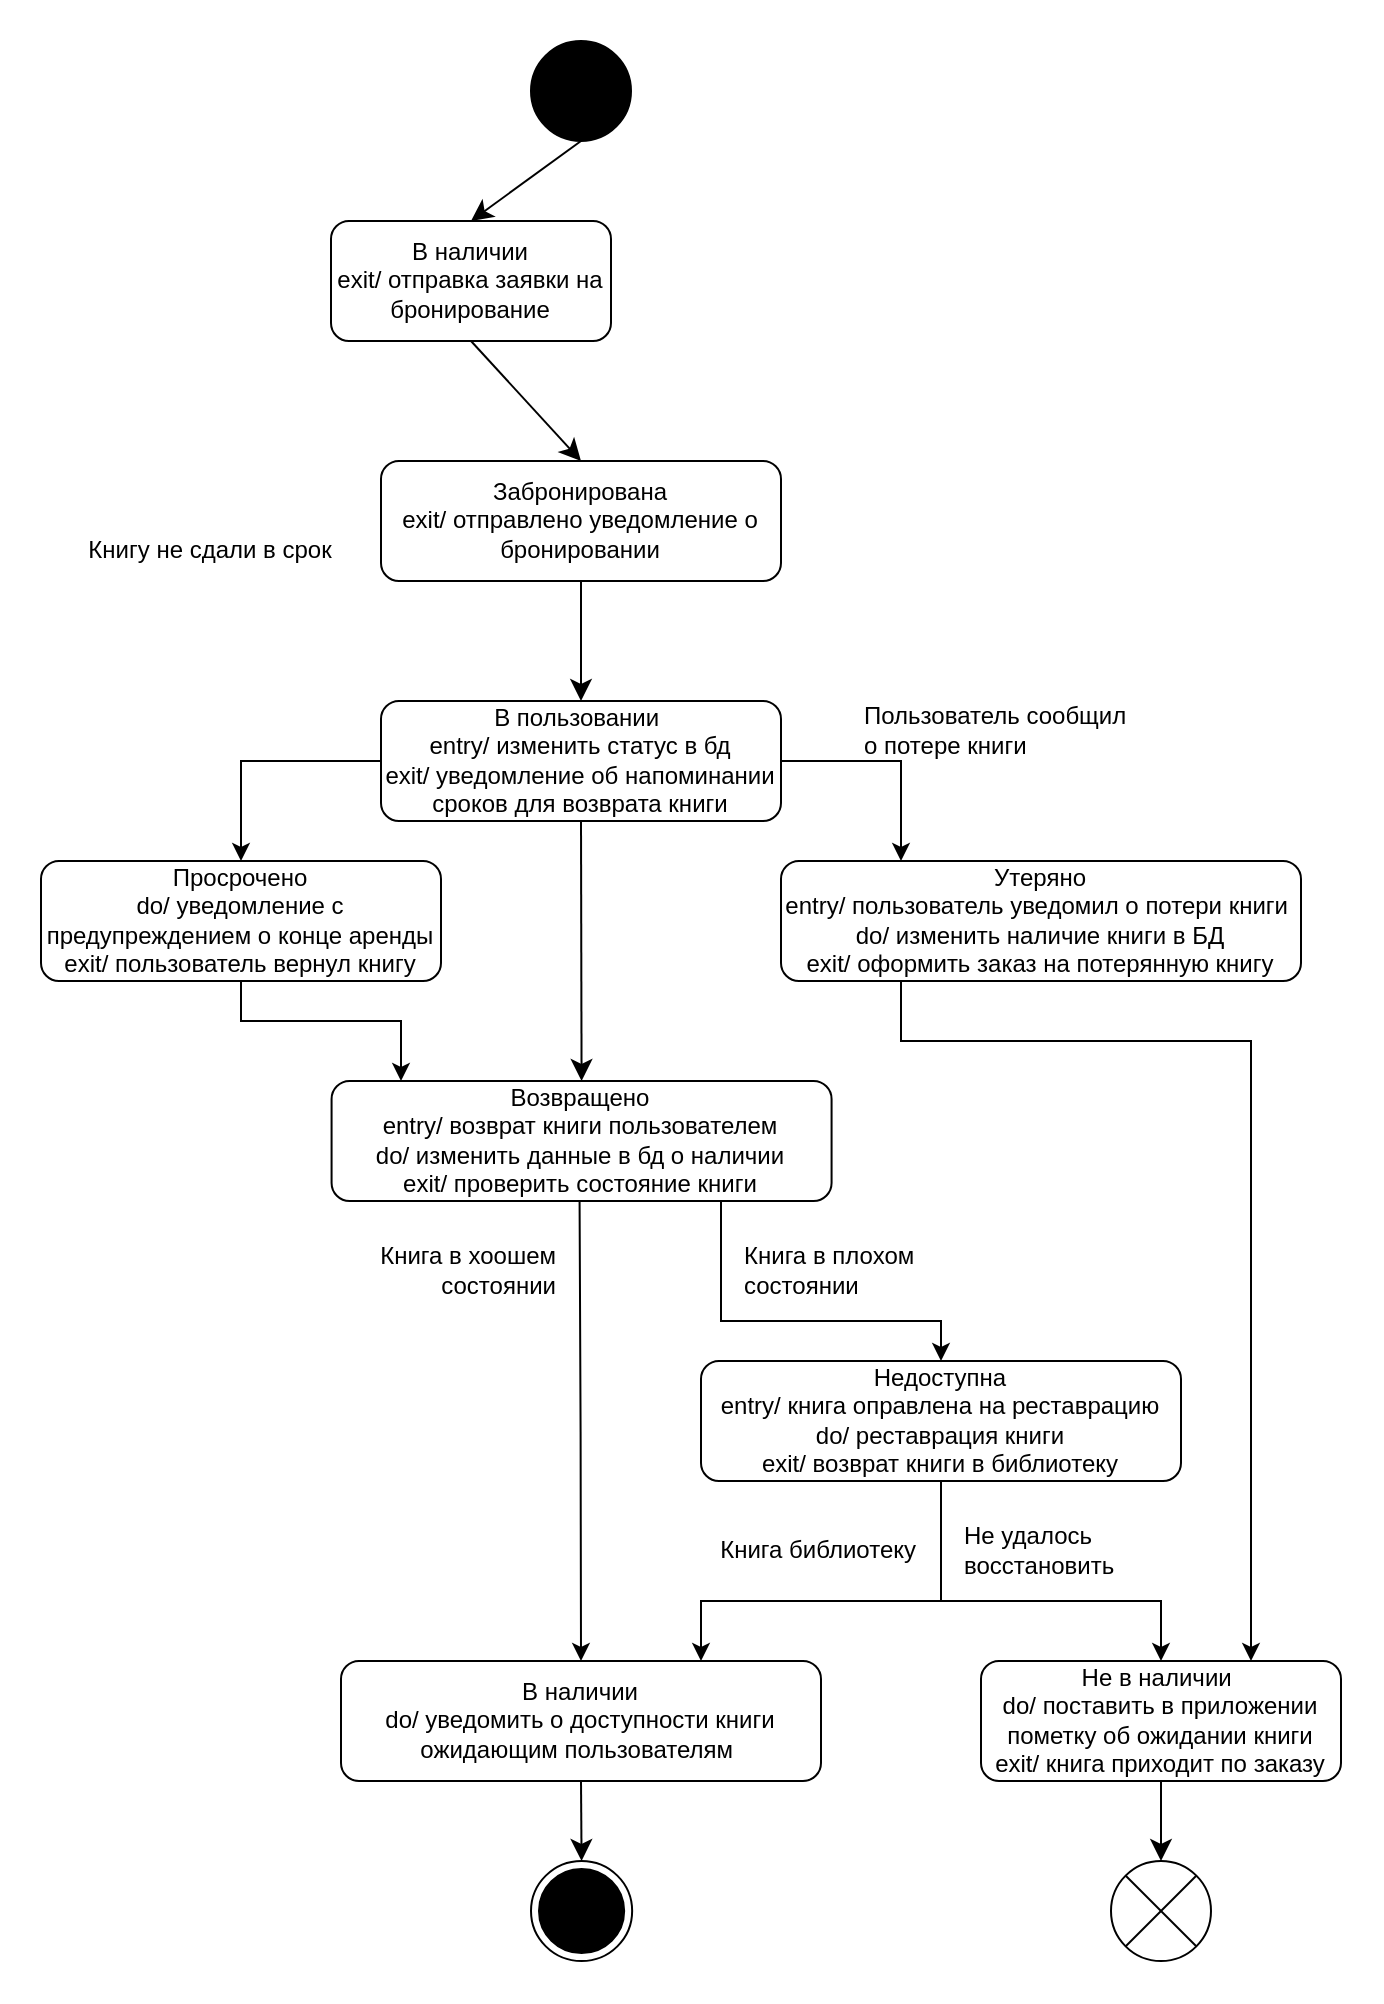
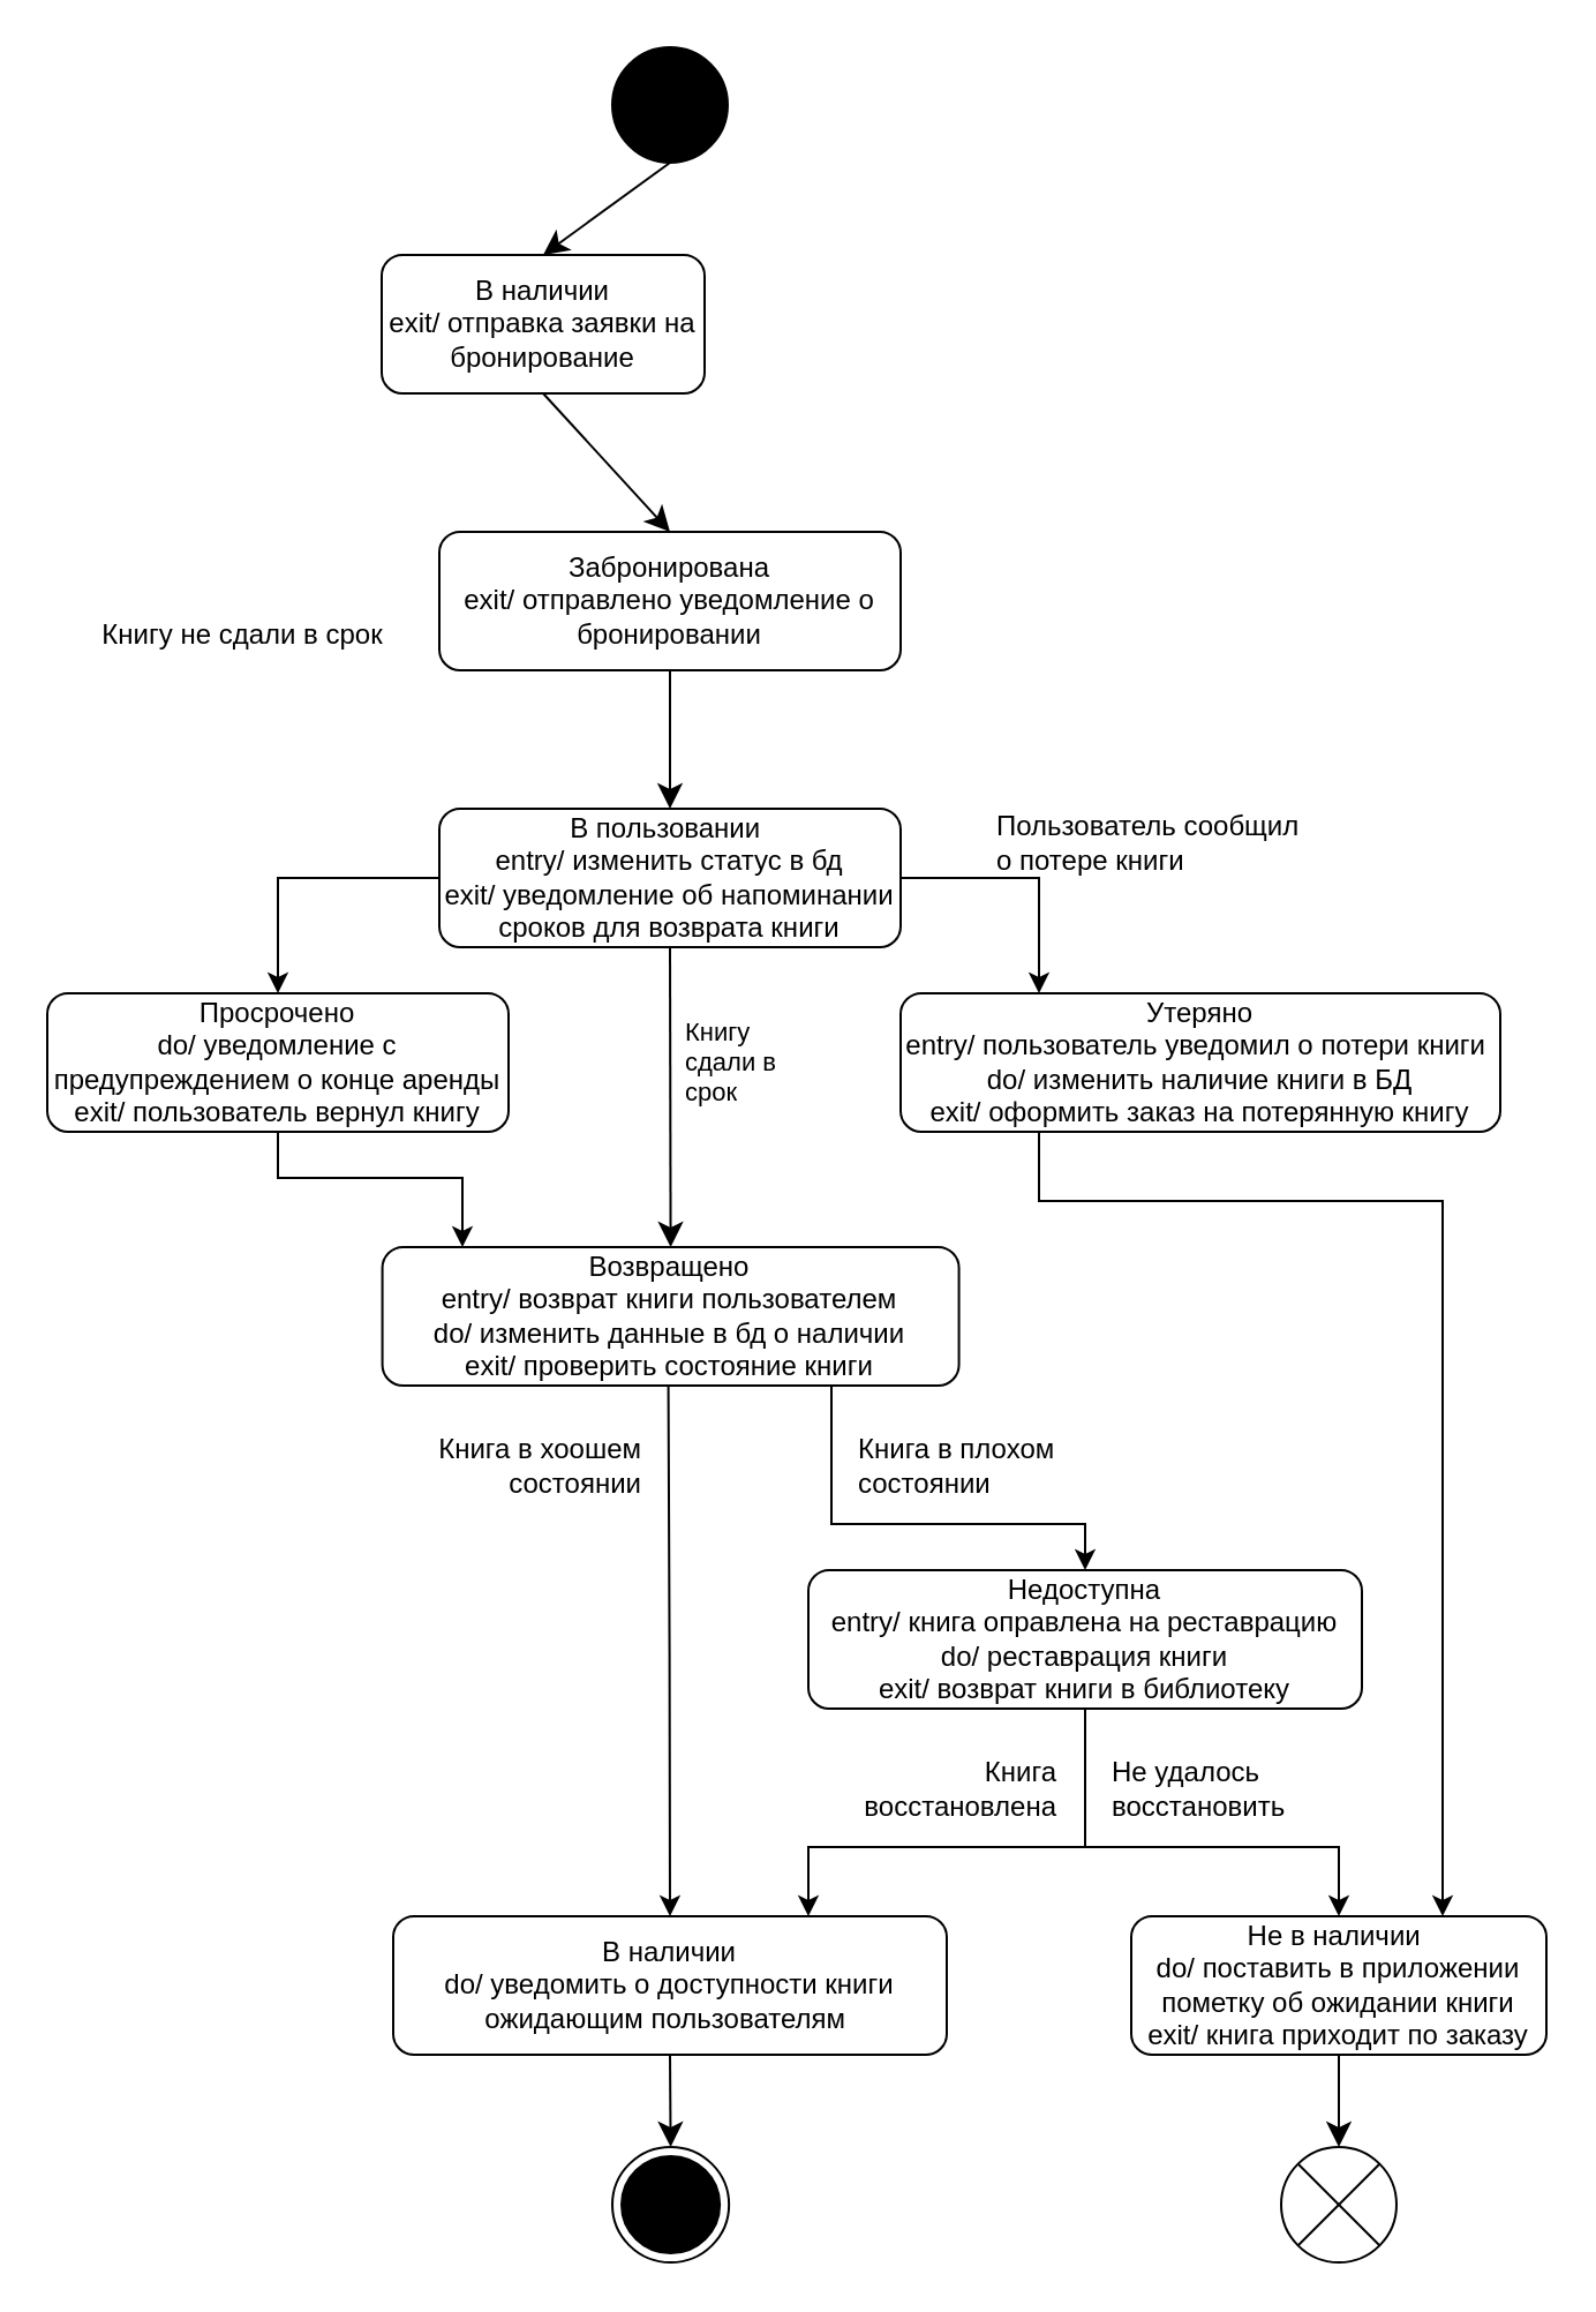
  <mxCell id="0" />
  <mxCell id="1" parent="0" />
  <mxCell id="2" style="edgeStyle=none;curved=1;rounded=0;orthogonalLoop=1;jettySize=auto;html=1;exitX=0.5;exitY=1;exitDx=0;exitDy=0;exitPerimeter=0;entryX=0.5;entryY=0;entryDx=0;entryDy=0;fontSize=12;startSize=8;endSize=8;" parent="1" source="3" target="5" edge="1"><mxGeometry relative="1" as="geometry" /></mxCell>
  <mxCell id="3" value="" style="points=[[0.145,0.145,0],[0.5,0,0],[0.855,0.145,0],[1,0.5,0],[0.855,0.855,0],[0.5,1,0],[0.145,0.855,0],[0,0.5,0]];shape=mxgraph.bpmn.event;html=1;verticalLabelPosition=bottom;labelBackgroundColor=#ffffff;verticalAlign=top;align=center;perimeter=ellipsePerimeter;outlineConnect=0;aspect=fixed;outline=standard;symbol=general;fillColor=#000000;" parent="1" vertex="1"><mxGeometry x="265" y="20" width="50" height="50" as="geometry" /></mxCell>
  <mxCell id="4" style="edgeStyle=none;curved=1;rounded=0;orthogonalLoop=1;jettySize=auto;html=1;exitX=0.5;exitY=1;exitDx=0;exitDy=0;entryX=0.5;entryY=0;entryDx=0;entryDy=0;fontSize=12;startSize=8;endSize=8;" parent="1" source="5" target="7" edge="1"><mxGeometry relative="1" as="geometry" /></mxCell>
  <mxCell id="5" value="В наличии&lt;div&gt;exit/ отправка заявки на бронирование&lt;/div&gt;" style="rounded=1;whiteSpace=wrap;html=1;" parent="1" vertex="1"><mxGeometry x="165" y="110" width="140" height="60" as="geometry" /></mxCell>
  <mxCell id="6" style="edgeStyle=none;curved=1;rounded=0;orthogonalLoop=1;jettySize=auto;html=1;exitX=0.5;exitY=1;exitDx=0;exitDy=0;entryX=0.5;entryY=0;entryDx=0;entryDy=0;fontSize=12;startSize=8;endSize=8;" parent="1" source="7" target="9" edge="1"><mxGeometry relative="1" as="geometry" /></mxCell>
  <mxCell id="7" value="&lt;div&gt;Забронирована&lt;/div&gt;&lt;div&gt;exit/ отправлено уведомление о бронировании&lt;/div&gt;" style="rounded=1;whiteSpace=wrap;html=1;" parent="1" vertex="1"><mxGeometry x="190" y="230" width="200" height="60" as="geometry" /></mxCell>
  <mxCell id="8" style="edgeStyle=none;curved=1;rounded=0;orthogonalLoop=1;jettySize=auto;html=1;exitX=0.5;exitY=1;exitDx=0;exitDy=0;entryX=0.5;entryY=0;entryDx=0;entryDy=0;fontSize=12;startSize=8;endSize=8;" parent="1" source="9" target="10" edge="1"><mxGeometry relative="1" as="geometry" /></mxCell>
  <mxCell id="9" value="&lt;div&gt;В пользовании&amp;nbsp;&lt;/div&gt;&lt;div&gt;entry/ изменить статус в бд&lt;/div&gt;&lt;div&gt;exit/ уведомление об напоминании сроков для возврата книги&lt;/div&gt;" style="rounded=1;whiteSpace=wrap;html=1;" parent="1" vertex="1"><mxGeometry x="190" y="350" width="200" height="60" as="geometry" /></mxCell>
  <mxCell id="10" value="Возвращено&lt;div&gt;entry/ возврат книги пользователем&lt;/div&gt;&lt;div&gt;do/ изменить данные в бд о наличии&lt;/div&gt;&lt;div&gt;exit/ проверить состояние книги&lt;/div&gt;" style="rounded=1;whiteSpace=wrap;html=1;" parent="1" vertex="1"><mxGeometry x="165.29" y="540" width="250" height="60" as="geometry" /></mxCell>
  <mxCell id="11" value="Недоступна&lt;div&gt;entry/ книга оправлена на реставрацию&lt;/div&gt;&lt;div&gt;do/ реставрация книги&lt;/div&gt;&lt;div&gt;exit/ возврат книги в библиотеку&lt;/div&gt;" style="rounded=1;whiteSpace=wrap;html=1;" parent="1" vertex="1"><mxGeometry x="350" y="680" width="240" height="60" as="geometry" /></mxCell>
  <mxCell id="12" style="edgeStyle=none;curved=1;rounded=0;orthogonalLoop=1;jettySize=auto;html=1;exitX=0.5;exitY=1;exitDx=0;exitDy=0;fontSize=12;startSize=8;endSize=8;" parent="1" source="13" target="25" edge="1"><mxGeometry relative="1" as="geometry"><mxPoint x="289.714" y="930" as="targetPoint" /></mxGeometry></mxCell>
  <mxCell id="13" value="&lt;div&gt;В наличии&lt;/div&gt;&lt;div&gt;do/ уведомить о доступности книги ожидающим пользователям&amp;nbsp;&lt;/div&gt;" style="rounded=1;whiteSpace=wrap;html=1;" parent="1" vertex="1"><mxGeometry x="170" y="830" width="240" height="60" as="geometry" /></mxCell>
  <mxCell id="14" style="edgeStyle=orthogonalEdgeStyle;rounded=0;orthogonalLoop=1;jettySize=auto;html=1;exitX=0.5;exitY=1;exitDx=0;exitDy=0;entryX=0.5;entryY=0;entryDx=0;entryDy=0;" parent="1" edge="1" target="13"><mxGeometry relative="1" as="geometry"><mxPoint x="289" y="820" as="targetPoint" /><mxPoint x="289.29" y="600" as="sourcePoint" /><Array as="points" /></mxGeometry></mxCell>
  <mxCell id="15" style="edgeStyle=orthogonalEdgeStyle;rounded=0;orthogonalLoop=1;jettySize=auto;html=1;entryX=0.5;entryY=0;entryDx=0;entryDy=0;" parent="1" target="11" edge="1"><mxGeometry relative="1" as="geometry"><mxPoint x="600" y="650" as="targetPoint" /><mxPoint x="360" y="600" as="sourcePoint" /><Array as="points"><mxPoint x="360" y="603" /><mxPoint x="360" y="660" /><mxPoint x="470" y="660" /></Array></mxGeometry></mxCell>
  <mxCell id="16" value="&lt;font style=&quot;font-size: 12px;&quot;&gt;Книга в плохом состоянии&lt;/font&gt;" style="text;strokeColor=none;align=left;fillColor=none;html=1;verticalAlign=middle;whiteSpace=wrap;rounded=0;fontSize=12;" parent="1" vertex="1"><mxGeometry x="370" y="620" width="110" height="30" as="geometry" /></mxCell>
  <mxCell id="17" value="Книга в хоошем состоянии" style="text;strokeColor=none;align=right;fillColor=none;html=1;verticalAlign=middle;whiteSpace=wrap;rounded=0;fontSize=12;" parent="1" vertex="1"><mxGeometry x="165.29" y="620" width="115" height="30" as="geometry" /></mxCell>
  <mxCell id="18" style="edgeStyle=none;curved=1;rounded=0;orthogonalLoop=1;jettySize=auto;html=1;exitX=0.5;exitY=1;exitDx=0;exitDy=0;entryX=0.5;entryY=0;entryDx=0;entryDy=0;fontSize=12;startSize=8;endSize=8;" parent="1" source="19" target="35" edge="1"><mxGeometry relative="1" as="geometry" /></mxCell>
  <mxCell id="19" value="Не в наличии&amp;nbsp;&lt;div&gt;do/ поставить в приложении пометку об ожидании книги&lt;br&gt;&lt;div&gt;exit/ книга приходит по заказу&lt;/div&gt;&lt;/div&gt;" style="rounded=1;whiteSpace=wrap;html=1;" parent="1" vertex="1"><mxGeometry x="490" y="830" width="180" height="60" as="geometry" /></mxCell>
  <mxCell id="20" style="edgeStyle=orthogonalEdgeStyle;rounded=0;orthogonalLoop=1;jettySize=auto;html=1;entryX=0.5;entryY=0;entryDx=0;entryDy=0;exitX=0.5;exitY=1;exitDx=0;exitDy=0;" parent="1" target="19" edge="1"><mxGeometry relative="1" as="geometry"><mxPoint x="590" y="860" as="targetPoint" /><mxPoint x="470" y="760" as="sourcePoint" /><Array as="points"><mxPoint x="470" y="800" /><mxPoint x="580" y="800" /></Array></mxGeometry></mxCell>
  <mxCell id="21" style="edgeStyle=orthogonalEdgeStyle;rounded=0;orthogonalLoop=1;jettySize=auto;html=1;entryX=0.75;entryY=0;entryDx=0;entryDy=0;exitX=0.5;exitY=1;exitDx=0;exitDy=0;" parent="1" source="11" target="13" edge="1"><mxGeometry relative="1" as="geometry"><mxPoint x="590" y="830" as="targetPoint" /><mxPoint x="480" y="770" as="sourcePoint" /><Array as="points"><mxPoint x="470" y="800" /><mxPoint x="350" y="800" /></Array></mxGeometry></mxCell>
  <mxCell id="22" value="Не удалось восстановить" style="text;strokeColor=none;align=left;fillColor=none;html=1;verticalAlign=middle;whiteSpace=wrap;rounded=0;fontSize=12;" parent="1" vertex="1"><mxGeometry x="480" y="760" width="120" height="30" as="geometry" /></mxCell>
- <mxCell id="23" value="Книга библиотеку" style="text;strokeColor=none;align=right;fillColor=none;html=1;verticalAlign=middle;whiteSpace=wrap;rounded=0;fontSize=12;" parent="1" vertex="1"><mxGeometry x="350" y="760" width="110" height="30" as="geometry" /></mxCell>
+ <mxCell id="23" value="Книга восстановлена" style="text;strokeColor=none;align=right;fillColor=none;html=1;verticalAlign=middle;whiteSpace=wrap;rounded=0;fontSize=12;" parent="1" vertex="1"><mxGeometry x="350" y="760" width="110" height="30" as="geometry" /></mxCell>
  <mxCell id="24" style="edgeStyle=none;curved=1;rounded=0;orthogonalLoop=1;jettySize=auto;html=1;exitX=0.5;exitY=0;exitDx=0;exitDy=0;fontSize=12;startSize=8;endSize=8;" parent="1" source="16" target="16" edge="1"><mxGeometry relative="1" as="geometry" /></mxCell>
  <mxCell id="25" value="" style="ellipse;html=1;shape=endState;fillColor=#000000;strokeColor=#000000;" parent="1" vertex="1"><mxGeometry x="265" y="930" width="50.57" height="50" as="geometry" /></mxCell>
  <mxCell id="26" value="Утеряно&lt;div&gt;entry/ пользователь уведомил о потери книги&lt;span style=&quot;background-color: initial;&quot;&gt;&amp;nbsp;&lt;/span&gt;&lt;/div&gt;&lt;div&gt;&lt;span style=&quot;background-color: initial;&quot;&gt;do/ изменить наличие книги в БД&lt;/span&gt;&lt;/div&gt;&lt;div&gt;exit/ оформить заказ на потерянную книгу&lt;/div&gt;" style="rounded=1;whiteSpace=wrap;html=1;" parent="1" vertex="1"><mxGeometry x="390" y="430" width="260" height="60" as="geometry" /></mxCell>
  <mxCell id="27" value="&lt;div&gt;Просрочено&lt;/div&gt;&lt;div&gt;do/ уведомление с предупреждением о конце аренды&lt;/div&gt;&lt;div&gt;exit/ пользователь вернул книгу&lt;/div&gt;" style="rounded=1;whiteSpace=wrap;html=1;" parent="1" vertex="1"><mxGeometry x="20" y="430" width="200" height="60" as="geometry" /></mxCell>
  <mxCell id="28" style="edgeStyle=orthogonalEdgeStyle;rounded=0;orthogonalLoop=1;jettySize=auto;html=1;exitX=0;exitY=0.5;exitDx=0;exitDy=0;entryX=0.5;entryY=0;entryDx=0;entryDy=0;" parent="1" source="9" target="27" edge="1"><mxGeometry relative="1" as="geometry"><mxPoint x="480" y="690" as="targetPoint" /><mxPoint x="320" y="613" as="sourcePoint" /><Array as="points"><mxPoint x="120" y="380" /></Array></mxGeometry></mxCell>
  <mxCell id="29" value="Книгу не сдали в срок" style="text;strokeColor=none;align=center;fillColor=none;html=1;verticalAlign=middle;whiteSpace=wrap;rounded=0;fontSize=12;" parent="1" vertex="1"><mxGeometry x="40" y="260" width="130" height="30" as="geometry" /></mxCell>
  <mxCell id="30" style="edgeStyle=orthogonalEdgeStyle;rounded=0;orthogonalLoop=1;jettySize=auto;html=1;exitX=1;exitY=0.5;exitDx=0;exitDy=0;" parent="1" source="9" edge="1"><mxGeometry relative="1" as="geometry"><mxPoint x="450" y="430" as="targetPoint" /><mxPoint x="560" y="390" as="sourcePoint" /><Array as="points"><mxPoint x="450" y="380" /></Array></mxGeometry></mxCell>
  <mxCell id="31" value="Пользователь сообщил о потере книги&amp;nbsp;" style="text;strokeColor=none;align=left;fillColor=none;html=1;verticalAlign=middle;whiteSpace=wrap;rounded=0;fontSize=12;" parent="1" vertex="1"><mxGeometry x="430" y="350" width="140" height="30" as="geometry" /></mxCell>
  <mxCell id="32" style="edgeStyle=orthogonalEdgeStyle;rounded=0;orthogonalLoop=1;jettySize=auto;html=1;exitX=0.5;exitY=1;exitDx=0;exitDy=0;" parent="1" source="27" edge="1"><mxGeometry relative="1" as="geometry"><mxPoint x="200" y="540" as="targetPoint" /><mxPoint x="190" y="570" as="sourcePoint" /><Array as="points"><mxPoint x="120" y="510" /><mxPoint x="200" y="510" /></Array></mxGeometry></mxCell>
+ <mxCell id="33" value="Книгу сдали в срок" style="text;strokeColor=none;align=left;fillColor=none;html=1;verticalAlign=middle;whiteSpace=wrap;rounded=0;fontSize=11;" parent="1" vertex="1"><mxGeometry x="295" y="445" width="55" height="30" as="geometry" /></mxCell>
  <mxCell id="34" style="edgeStyle=orthogonalEdgeStyle;rounded=0;orthogonalLoop=1;jettySize=auto;html=1;exitX=0.5;exitY=1;exitDx=0;exitDy=0;entryX=0.75;entryY=0;entryDx=0;entryDy=0;" parent="1" source="26" target="19" edge="1"><mxGeometry relative="1" as="geometry"><mxPoint x="580" y="570" as="targetPoint" /><mxPoint x="480" y="520" as="sourcePoint" /><Array as="points"><mxPoint x="450" y="520" /><mxPoint x="625" y="520" /></Array></mxGeometry></mxCell>
  <mxCell id="35" value="" style="shape=sumEllipse;perimeter=ellipsePerimeter;whiteSpace=wrap;html=1;backgroundOutline=1;" parent="1" vertex="1"><mxGeometry x="555" y="930" width="50" height="50" as="geometry" /></mxCell>
